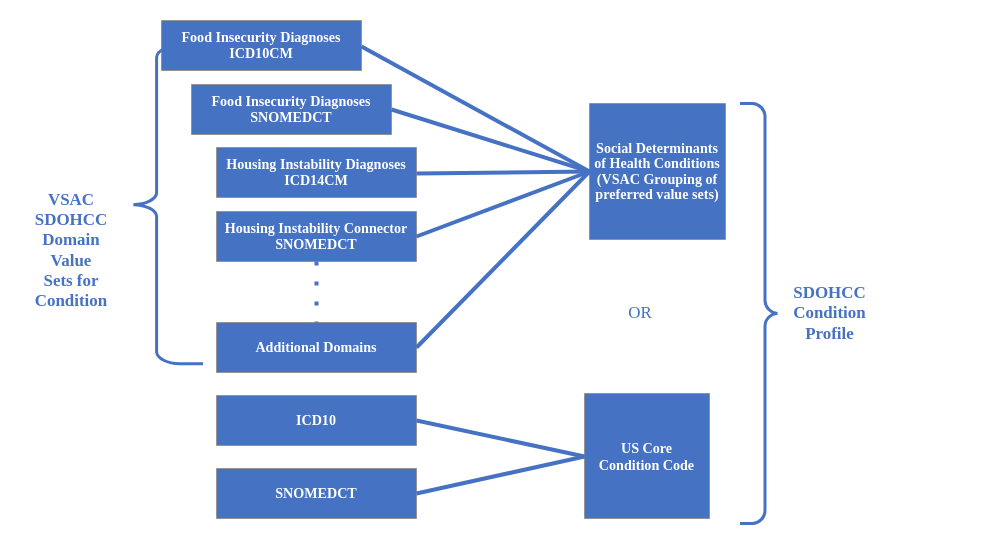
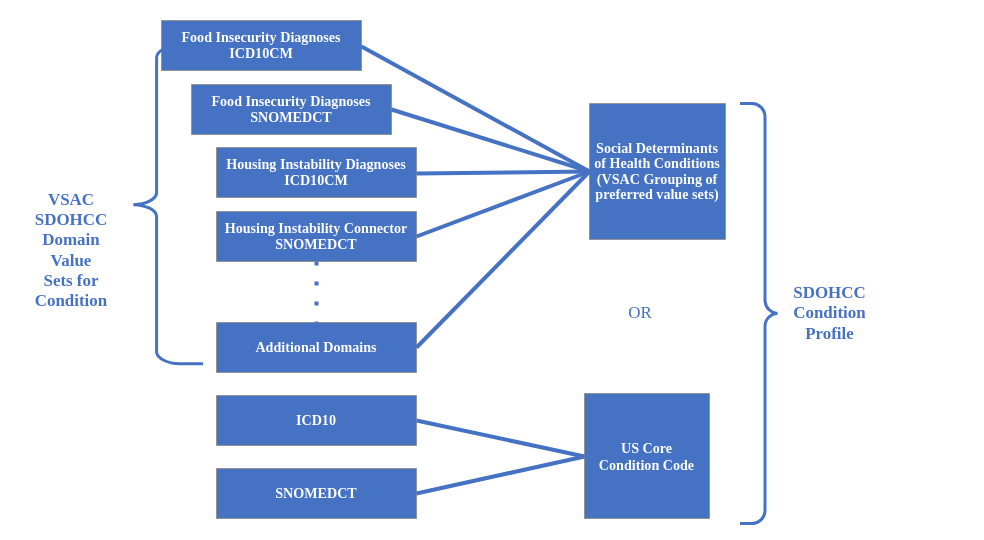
  <mxCell id="0" />
  <mxCell id="1" value="Connector" parent="0" />
  <mxCell id="2" value="&lt;div style=&quot;&quot;&gt;&lt;font style=&quot;direction: ltr; line-height: 120%; opacity: 1;&quot;&gt;&lt;font face=&quot;Calibri&quot; color=&quot;#feffff&quot;&gt;&lt;span style=&quot;font-size: 14.11px;&quot;&gt;&lt;b&gt;Food Insecurity Diagnoses ICD10CM&lt;/b&gt;&lt;/span&gt;&lt;/font&gt;&lt;br&gt;&lt;/font&gt;&lt;/div&gt;" style="verticalAlign=middle;align=center;vsdxID=1;fillColor=#4672c4;gradientColor=none;shape=stencil(nZBLDoAgDERP0z3SIyjew0SURgSD+Lu9kMZoXLhwN9O+tukAlrNpJg1SzDH4QW/URgNYgZTkjA4UkwJUgGXng+6DX1zLfmoymdXo17xh5zmRJ6Q42BWCfc2oJfdAr+Yv+AP9Cb7OJ3H/2JG1HNGz/84klThPVCc=);strokeColor=#939393;points=[[0.5,1,0],[1,0.5,0],[0.5,0,0],[0,0.5,0],[0.5,0.5,0]];labelBackgroundColor=none;rounded=0;html=1;whiteSpace=wrap;" parent="1" vertex="1"><mxGeometry x="161" y="20" width="200" height="50" as="geometry" /></mxCell>
  <mxCell id="3" value="&lt;div style=&quot;&quot;&gt;&lt;font style=&quot;direction: ltr; line-height: 120%; opacity: 1;&quot;&gt;&lt;font face=&quot;Calibri&quot; color=&quot;#feffff&quot;&gt;&lt;span style=&quot;font-size: 14.11px;&quot;&gt;&lt;b&gt;Food Insecurity Diagnoses SNOMEDCT&lt;/b&gt;&lt;/span&gt;&lt;/font&gt;&lt;br&gt;&lt;/font&gt;&lt;/div&gt;" style="verticalAlign=middle;align=center;vsdxID=2;fillColor=#4672c4;gradientColor=none;shape=stencil(nZBLDoAgDERP0z3SIyjew0SURgSD+Lu9kMZoXLhwN9O+tukAlrNpJg1SzDH4QW/URgNYgZTkjA4UkwJUgGXng+6DX1zLfmoymdXo17xh5zmRJ6Q42BWCfc2oJfdAr+Yv+AP9Cb7OJ3H/2JG1HNGz/84klThPVCc=);strokeColor=#939393;points=[[0.5,1,0],[1,0.5,0],[0.5,0,0],[0,0.5,0],[0.5,0.5,0]];labelBackgroundColor=none;rounded=0;html=1;whiteSpace=wrap;" parent="1" vertex="1"><mxGeometry x="191" y="84" width="200" height="50" as="geometry" /></mxCell>
- <mxCell id="4" value="&lt;div style=&quot;&quot;&gt;&lt;font style=&quot;direction: ltr; line-height: 120%; opacity: 1;&quot;&gt;&lt;font face=&quot;Calibri&quot; color=&quot;#feffff&quot;&gt;&lt;span style=&quot;font-size: 14.11px;&quot;&gt;&lt;b&gt;Housing Instability Diagnoses ICD14CM&lt;/b&gt;&lt;/span&gt;&lt;/font&gt;&lt;br&gt;&lt;/font&gt;&lt;/div&gt;" style="verticalAlign=middle;align=center;vsdxID=3;fillColor=#4672c4;gradientColor=none;shape=stencil(nZBLDoAgDERP0z3SIyjew0SURgSD+Lu9kMZoXLhwN9O+tukAlrNpJg1SzDH4QW/URgNYgZTkjA4UkwJUgGXng+6DX1zLfmoymdXo17xh5zmRJ6Q42BWCfc2oJfdAr+Yv+AP9Cb7OJ3H/2JG1HNGz/84klThPVCc=);strokeColor=#939393;points=[[0.5,1,0],[1,0.5,0],[0.5,0,0],[0,0.5,0],[0.5,0.5,0]];labelBackgroundColor=none;rounded=0;html=1;whiteSpace=wrap;" parent="1" vertex="1"><mxGeometry x="216" y="147" width="200" height="50" as="geometry" /></mxCell>
+ <mxCell id="4" value="&lt;div style=&quot;&quot;&gt;&lt;font style=&quot;direction: ltr; line-height: 120%; opacity: 1;&quot;&gt;&lt;font face=&quot;Calibri&quot; color=&quot;#feffff&quot;&gt;&lt;span style=&quot;font-size: 14.11px;&quot;&gt;&lt;b&gt;Housing Instability Diagnoses ICD10CM&lt;/b&gt;&lt;/span&gt;&lt;/font&gt;&lt;br&gt;&lt;/font&gt;&lt;/div&gt;" style="verticalAlign=middle;align=center;vsdxID=3;fillColor=#4672c4;gradientColor=none;shape=stencil(nZBLDoAgDERP0z3SIyjew0SURgSD+Lu9kMZoXLhwN9O+tukAlrNpJg1SzDH4QW/URgNYgZTkjA4UkwJUgGXng+6DX1zLfmoymdXo17xh5zmRJ6Q42BWCfc2oJfdAr+Yv+AP9Cb7OJ3H/2JG1HNGz/84klThPVCc=);strokeColor=#939393;points=[[0.5,1,0],[1,0.5,0],[0.5,0,0],[0,0.5,0],[0.5,0.5,0]];labelBackgroundColor=none;rounded=0;html=1;whiteSpace=wrap;" parent="1" vertex="1"><mxGeometry x="216" y="147" width="200" height="50" as="geometry" /></mxCell>
  <mxCell id="5" value="&lt;div style=&quot;&quot;&gt;&lt;font style=&quot;direction: ltr; line-height: 120%; opacity: 1;&quot;&gt;&lt;font face=&quot;Calibri&quot; color=&quot;#feffff&quot;&gt;&lt;span style=&quot;font-size: 14.11px;&quot;&gt;&lt;b&gt;Housing Instability Connector SNOMEDCT&lt;/b&gt;&lt;/span&gt;&lt;/font&gt;&lt;br&gt;&lt;/font&gt;&lt;/div&gt;" style="verticalAlign=middle;align=center;vsdxID=4;fillColor=#4672c4;gradientColor=none;shape=stencil(nZBLDoAgDERP0z3SIyjew0SURgSD+Lu9kMZoXLhwN9O+tukAlrNpJg1SzDH4QW/URgNYgZTkjA4UkwJUgGXng+6DX1zLfmoymdXo17xh5zmRJ6Q42BWCfc2oJfdAr+Yv+AP9Cb7OJ3H/2JG1HNGz/84klThPVCc=);strokeColor=#939393;points=[[0.5,1,0],[1,0.5,0],[0.5,0,0],[0,0.5,0],[0.5,0.5,0]];labelBackgroundColor=none;rounded=0;html=1;whiteSpace=wrap;" parent="1" vertex="1"><mxGeometry x="216" y="211" width="200" height="50" as="geometry" /></mxCell>
  <mxCell id="6" value="&lt;div style=&quot;font-size: 1px&quot;&gt;&lt;font style=&quot;font-size:14.11px;font-family:Calibri;color:#feffff;direction:ltr;letter-spacing:0px;line-height:120%;opacity:1&quot;&gt;&lt;b&gt;Additional Domains&lt;br/&gt;&lt;/b&gt;&lt;/font&gt;&lt;/div&gt;" style="verticalAlign=middle;align=center;vsdxID=5;fillColor=#4672c4;gradientColor=none;shape=stencil(nZBLDoAgDERP0z3SIyjew0SURgSD+Lu9kMZoXLhwN9O+tukAlrNpJg1SzDH4QW/URgNYgZTkjA4UkwJUgGXng+6DX1zLfmoymdXo17xh5zmRJ6Q42BWCfc2oJfdAr+Yv+AP9Cb7OJ3H/2JG1HNGz/84klThPVCc=);strokeColor=#939393;points=[[0.5,1,0],[1,0.5,0],[0.5,0,0],[0,0.5,0],[0.5,0.5,0]];labelBackgroundColor=none;rounded=0;html=1;whiteSpace=wrap;" parent="1" vertex="1"><mxGeometry x="216" y="322" width="200" height="50" as="geometry" /></mxCell>
  <mxCell id="7" value="&lt;div style=&quot;&quot;&gt;&lt;font style=&quot;direction: ltr; line-height: 120%; opacity: 1;&quot;&gt;&lt;font face=&quot;Calibri&quot; color=&quot;#feffff&quot;&gt;&lt;span style=&quot;font-size: 14.11px;&quot;&gt;&lt;b&gt;Social Determinants of Health Conditions (VSAC Grouping of preferred value sets)&lt;/b&gt;&lt;/span&gt;&lt;/font&gt;&lt;br&gt;&lt;/font&gt;&lt;/div&gt;" style="verticalAlign=middle;align=center;vsdxID=6;fillColor=#4672c4;gradientColor=none;shape=stencil(nZBLDoAgDERP0z3SIyjew0SURgSD+Lu9kMZoXLhwN9O+tukAlrNpJg1SzDH4QW/URgNYgZTkjA4UkwJUgGXng+6DX1zLfmoymdXo17xh5zmRJ6Q42BWCfc2oJfdAr+Yv+AP9Cb7OJ3H/2JG1HNGz/84klThPVCc=);strokeColor=#939393;points=[[0,0.5,0],[1,0.5,0],[0.5,1,0],[0.5,0,0]];labelBackgroundColor=none;rounded=0;html=1;whiteSpace=wrap;" parent="1" vertex="1"><mxGeometry x="589" y="103" width="136" height="136" as="geometry" /></mxCell>
  <mxCell id="8" style="vsdxID=16;rotation=270;fillColor=#4672c4;gradientColor=none;shape=stencil(vVPbDoIwDP2aPbLswhSfFf9j0QmLyEiZin/vyLwVxcREfevltKenaYmct6VuDBGs9eC25mjXviRyQYSwdWnA+mARmRM53zgwBbh9vY5+o3tkb+3coe/QxTrWVwh2evSWEVjZehSoEFLDKqTggpSUTyIYrmhBUxFDNwwTqCFnF4Iu0Z1tE3Bee+tqRF5pKEwS2JJNpQuUao/GNE/hl0rSCZ1lL8lH5Ih0IEdSlSE5Cm+Hq++K4e+mY9PBdIxmKZ7u59vm49uefbptrp6Oh+PjuU2Pj/EPpzNkRtBg3L8sPuhjbviRIRS/WeZn);strokeColor=#4672c4;strokeWidth=3;flipH=1;points=[];labelBackgroundColor=none;rounded=0;html=1;whiteSpace=wrap;" parent="1" vertex="1"><mxGeometry x="542" y="300.5" width="420" height="25" as="geometry" /></mxCell>
  <mxCell id="9" style="vsdxID=17;rotation=90;fillColor=#4672c4;gradientColor=none;shape=stencil(vVPbjoIwEP2aPkLaDmXx2dX/aKRCI1IyVMW/35K6rgNissm6b3M57ZlzMsNg3de6M0zy3qM7mIstfc3gk0lp29qg9SFisGGw3js0FbpTW8a80yNyjI7uPP4wxHd8fCH59THbRmBj20WgIkiNu9DCGxLSAiIYv9EyzWQs3TG5Ih8KfiMYEj3YPkHntbeuJeSNxsokgS3ZN7oirf5iTDcrP1WS5Sk8J1+Q87GayBFpIYgcRd0R6m/FiJdmZzOzlaLTvd1tsez26rduFzM5HIic+/B0F/9hc6bMBBqCnyOL9/nYmx5kKMVjhs0X);strokeColor=#4672c4;strokeWidth=3;flipH=1;points=[];labelBackgroundColor=none;rounded=0;html=1;whiteSpace=wrap;" parent="1" vertex="1"><mxGeometry x="20.19" y="180.89" width="318.3" height="46.48" as="geometry" /></mxCell>
  <mxCell id="10" value="&lt;div style=&quot;font-size: 1px&quot;&gt;&lt;font style=&quot;font-size:14.11px;font-family:Calibri;color:#feffff;direction:ltr;letter-spacing:0px;line-height:120%;opacity:1&quot;&gt;&lt;b&gt;ICD10&lt;br/&gt;&lt;/b&gt;&lt;/font&gt;&lt;/div&gt;" style="verticalAlign=middle;align=center;vsdxID=18;fillColor=#4672c4;gradientColor=none;shape=stencil(nZBLDoAgDERP0z3SIyjew0SURgSD+Lu9kMZoXLhwN9O+tukAlrNpJg1SzDH4QW/URgNYgZTkjA4UkwJUgGXng+6DX1zLfmoymdXo17xh5zmRJ6Q42BWCfc2oJfdAr+Yv+AP9Cb7OJ3H/2JG1HNGz/84klThPVCc=);strokeColor=#939393;points=[[0.5,1,0],[1,0.5,0],[0.5,0,0],[0,0.5,0],[0.5,0.5,0]];labelBackgroundColor=none;rounded=0;html=1;whiteSpace=wrap;" parent="1" vertex="1"><mxGeometry x="216" y="395" width="200" height="50" as="geometry" /></mxCell>
  <mxCell id="11" value="&lt;div style=&quot;font-size: 1px&quot;&gt;&lt;font style=&quot;font-size:14.11px;font-family:Calibri;color:#feffff;direction:ltr;letter-spacing:0px;line-height:120%;opacity:1&quot;&gt;&lt;b&gt;SNOMEDCT&lt;br/&gt;&lt;/b&gt;&lt;/font&gt;&lt;/div&gt;" style="verticalAlign=middle;align=center;vsdxID=19;fillColor=#4672c4;gradientColor=none;shape=stencil(nZBLDoAgDERP0z3SIyjew0SURgSD+Lu9kMZoXLhwN9O+tukAlrNpJg1SzDH4QW/URgNYgZTkjA4UkwJUgGXng+6DX1zLfmoymdXo17xh5zmRJ6Q42BWCfc2oJfdAr+Yv+AP9Cb7OJ3H/2JG1HNGz/84klThPVCc=);strokeColor=#939393;points=[[0.5,1,0],[1,0.5,0],[0.5,0,0],[0,0.5,0],[0.5,0.5,0]];labelBackgroundColor=none;rounded=0;html=1;whiteSpace=wrap;" parent="1" vertex="1"><mxGeometry x="216" y="468" width="200" height="50" as="geometry" /></mxCell>
  <mxCell id="12" value="&lt;div style=&quot;font-size: 1px&quot;&gt;&lt;font style=&quot;font-size:14.11px;font-family:Calibri;color:#feffff;direction:ltr;letter-spacing:0px;line-height:120%;opacity:1&quot;&gt;&lt;b&gt;US Core &lt;br/&gt;Condition Code&lt;br/&gt;&lt;/b&gt;&lt;/font&gt;&lt;/div&gt;" style="verticalAlign=middle;align=center;vsdxID=22;fillColor=#4672c4;gradientColor=none;shape=stencil(nZBLDoAgDERP0z3SIyjew0SURgSD+Lu9kMZoXLhwN9O+tukAlrNpJg1SzDH4QW/URgNYgZTkjA4UkwJUgGXng+6DX1zLfmoymdXo17xh5zmRJ6Q42BWCfc2oJfdAr+Yv+AP9Cb7OJ3H/2JG1HNGz/84klThPVCc=);strokeColor=#939393;points=[[0,0.5,0],[1,0.5,0],[0.5,1,0],[0.5,0,0]];labelBackgroundColor=none;rounded=0;html=1;whiteSpace=wrap;" parent="1" vertex="1"><mxGeometry x="584" y="393" width="125" height="125" as="geometry" /></mxCell>
  <mxCell id="13" value="&lt;div style=&quot;font-size: 1px&quot;&gt;&lt;font style=&quot;font-size:16.93px;font-family:Calibri;color:#4672c4;direction:ltr;letter-spacing:0px;line-height:120%;opacity:1&quot;&gt;OR&lt;br/&gt;&lt;/font&gt;&lt;/div&gt;" style="verticalAlign=middle;align=center;vsdxID=23;fillColor=none;gradientColor=none;shape=stencil(nZBLDoAgDERP0z3SIyjew0SURgSD+Lu9kMZoXLhwN9O+tukAlrNpJg1SzDH4QW/URgNYgZTkjA4UkwJUgGXng+6DX1zLfmoymdXo17xh5zmRJ6Q42BWCfc2oJfdAr+Yv+AP9Cb7OJ3H/2JG1HNGz/84klThPVCc=);strokeColor=none;points=[];labelBackgroundColor=none;rounded=0;html=1;whiteSpace=wrap;" parent="1" vertex="1"><mxGeometry x="533" y="299" width="214" height="28" as="geometry" /></mxCell>
  <mxCell id="14" style="vsdxID=15;edgeStyle=none;dashed=1;dashPattern=1.00 4.00;startArrow=none;endArrow=none;startSize=5;endSize=5;strokeWidth=4;strokeColor=#4672c4;spacingTop=0;spacingBottom=0;spacingLeft=0;spacingRight=0;verticalAlign=middle;html=1;labelBackgroundColor=#ffffff;rounded=0;exitX=0.5;exitY=1;exitDx=0;exitDy=0;exitPerimeter=0;entryX=0.5;entryY=0;entryDx=0;entryDy=0;entryPerimeter=0;" parent="1" source="5" target="6" edge="1"><mxGeometry relative="1" as="geometry"><mxPoint x="12" as="offset" /><Array as="points" /></mxGeometry></mxCell>
  <mxCell id="15" style="vsdxID=14;edgeStyle=none;startArrow=none;endArrow=none;startSize=5;endSize=5;strokeWidth=4;strokeColor=#4672c4;spacingTop=0;spacingBottom=0;spacingLeft=0;spacingRight=0;verticalAlign=middle;html=1;labelBackgroundColor=#ffffff;rounded=0;exitX=1;exitY=0.5;exitDx=0;exitDy=0;exitPerimeter=0;entryX=0;entryY=0.5;entryDx=0;entryDy=0;entryPerimeter=0;" parent="1" source="6" target="7" edge="1"><mxGeometry relative="1" as="geometry"><mxPoint y="-1" as="offset" /><Array as="points" /></mxGeometry></mxCell>
  <mxCell id="16" style="vsdxID=7;edgeStyle=none;startArrow=none;endArrow=none;startSize=5;endSize=5;strokeWidth=4;strokeColor=#4672c4;spacingTop=0;spacingBottom=0;spacingLeft=0;spacingRight=0;verticalAlign=middle;html=1;labelBackgroundColor=#ffffff;rounded=0;exitX=1;exitY=0.52;exitDx=0;exitDy=0;exitPerimeter=0;entryX=0;entryY=0.5;entryDx=0;entryDy=0;entryPerimeter=0;" parent="1" source="2" target="7" edge="1"><mxGeometry relative="1" as="geometry"><mxPoint x="-1" y="-1" as="offset" /><Array as="points" /></mxGeometry></mxCell>
  <mxCell id="17" style="vsdxID=11;edgeStyle=none;startArrow=none;endArrow=none;startSize=5;endSize=5;strokeWidth=4;strokeColor=#4672c4;spacingTop=0;spacingBottom=0;spacingLeft=0;spacingRight=0;verticalAlign=middle;html=1;labelBackgroundColor=#ffffff;rounded=0;exitX=1;exitY=0.5;exitDx=0;exitDy=0;exitPerimeter=0;entryX=0;entryY=0.5;entryDx=0;entryDy=0;entryPerimeter=0;" parent="1" source="3" target="7" edge="1"><mxGeometry relative="1" as="geometry"><mxPoint x="-1" y="-1" as="offset" /><Array as="points" /></mxGeometry></mxCell>
  <mxCell id="18" style="vsdxID=12;edgeStyle=none;startArrow=none;endArrow=none;startSize=5;endSize=5;strokeWidth=4;strokeColor=#4672c4;spacingTop=0;spacingBottom=0;spacingLeft=0;spacingRight=0;verticalAlign=middle;html=1;labelBackgroundColor=#ffffff;rounded=0;exitX=1;exitY=0.52;exitDx=0;exitDy=0;exitPerimeter=0;entryX=0;entryY=0.5;entryDx=0;entryDy=0;entryPerimeter=0;" parent="1" source="4" target="7" edge="1"><mxGeometry relative="1" as="geometry"><mxPoint x="-1" as="offset" /><Array as="points" /></mxGeometry></mxCell>
  <mxCell id="19" style="vsdxID=13;edgeStyle=none;startArrow=none;endArrow=none;startSize=5;endSize=5;strokeWidth=4;strokeColor=#4672c4;spacingTop=0;spacingBottom=0;spacingLeft=0;spacingRight=0;verticalAlign=middle;html=1;labelBackgroundColor=#ffffff;rounded=0;exitX=1;exitY=0.5;exitDx=0;exitDy=0;exitPerimeter=0;entryX=0;entryY=0.5;entryDx=0;entryDy=0;entryPerimeter=0;" parent="1" source="5" target="7" edge="1"><mxGeometry relative="1" as="geometry"><mxPoint y="-1" as="offset" /><Array as="points" /></mxGeometry></mxCell>
  <mxCell id="20" style="vsdxID=21;edgeStyle=none;startArrow=none;endArrow=none;startSize=5;endSize=5;strokeWidth=4;strokeColor=#4672c4;spacingTop=0;spacingBottom=0;spacingLeft=0;spacingRight=0;verticalAlign=middle;html=1;labelBackgroundColor=#ffffff;rounded=0;exitX=1;exitY=0.5;exitDx=0;exitDy=0;exitPerimeter=0;entryX=0;entryY=0.504;entryDx=0;entryDy=0;entryPerimeter=0;" parent="1" source="11" target="12" edge="1"><mxGeometry relative="1" as="geometry"><mxPoint x="-1" as="offset" /><Array as="points" /></mxGeometry></mxCell>
  <mxCell id="21" style="vsdxID=20;edgeStyle=none;startArrow=none;endArrow=none;startSize=5;endSize=5;strokeWidth=4;strokeColor=#4672c4;spacingTop=0;spacingBottom=0;spacingLeft=0;spacingRight=0;verticalAlign=middle;html=1;labelBackgroundColor=#ffffff;rounded=0;exitX=1;exitY=0.5;exitDx=0;exitDy=0;exitPerimeter=0;entryX=0;entryY=0.504;entryDx=0;entryDy=0;entryPerimeter=0;" parent="1" source="10" target="12" edge="1"><mxGeometry relative="1" as="geometry"><mxPoint x="-1" y="-1" as="offset" /><Array as="points" /></mxGeometry></mxCell>
  <mxCell id="22" value="&lt;div style=&quot;font-size: 1px&quot;&gt;&lt;font style=&quot;font-size:16.93px;font-family:Calibri;color:#4672c4;direction:ltr;letter-spacing:0px;line-height:120%;opacity:1&quot;&gt;&lt;b&gt;VSAC&lt;br/&gt;SDOHCC&lt;br/&gt;Domain&lt;br/&gt;Value&lt;br/&gt;Sets for &lt;br/&gt;Condition&lt;br/&gt;&lt;/b&gt;&lt;/font&gt;&lt;/div&gt;" style="text;vsdxID=17;rotation=0;fillColor=none;gradientColor=none;strokeColor=none;strokeWidth=3;flipH=1;points=[];labelBackgroundColor=none;rounded=0;html=1;whiteSpace=wrap;verticalAlign=middle;align=center;;html=1;horizontal=1;" parent="1" vertex="1"><mxGeometry x="28.11" y="158.99" width="85.99" height="181.21" as="geometry" /></mxCell>
  <mxCell id="23" value="&lt;div style=&quot;font-size: 1px&quot;&gt;&lt;font style=&quot;font-size:16.93px;font-family:Calibri;color:#4672c4;direction:ltr;letter-spacing:0px;line-height:120%;opacity:1&quot;&gt;&lt;b&gt;SDOHCC Condition Profile&lt;br/&gt;&lt;/b&gt;&lt;/font&gt;&lt;/div&gt;" style="text;vsdxID=16;rotation=0;fillColor=none;gradientColor=none;strokeColor=none;strokeWidth=3;flipH=1;points=[];labelBackgroundColor=none;rounded=0;html=1;whiteSpace=wrap;verticalAlign=middle;align=center;;html=1;" parent="1" vertex="1"><mxGeometry x="787" y="276.88" width="84.67" height="72.25" as="geometry" /></mxCell>
